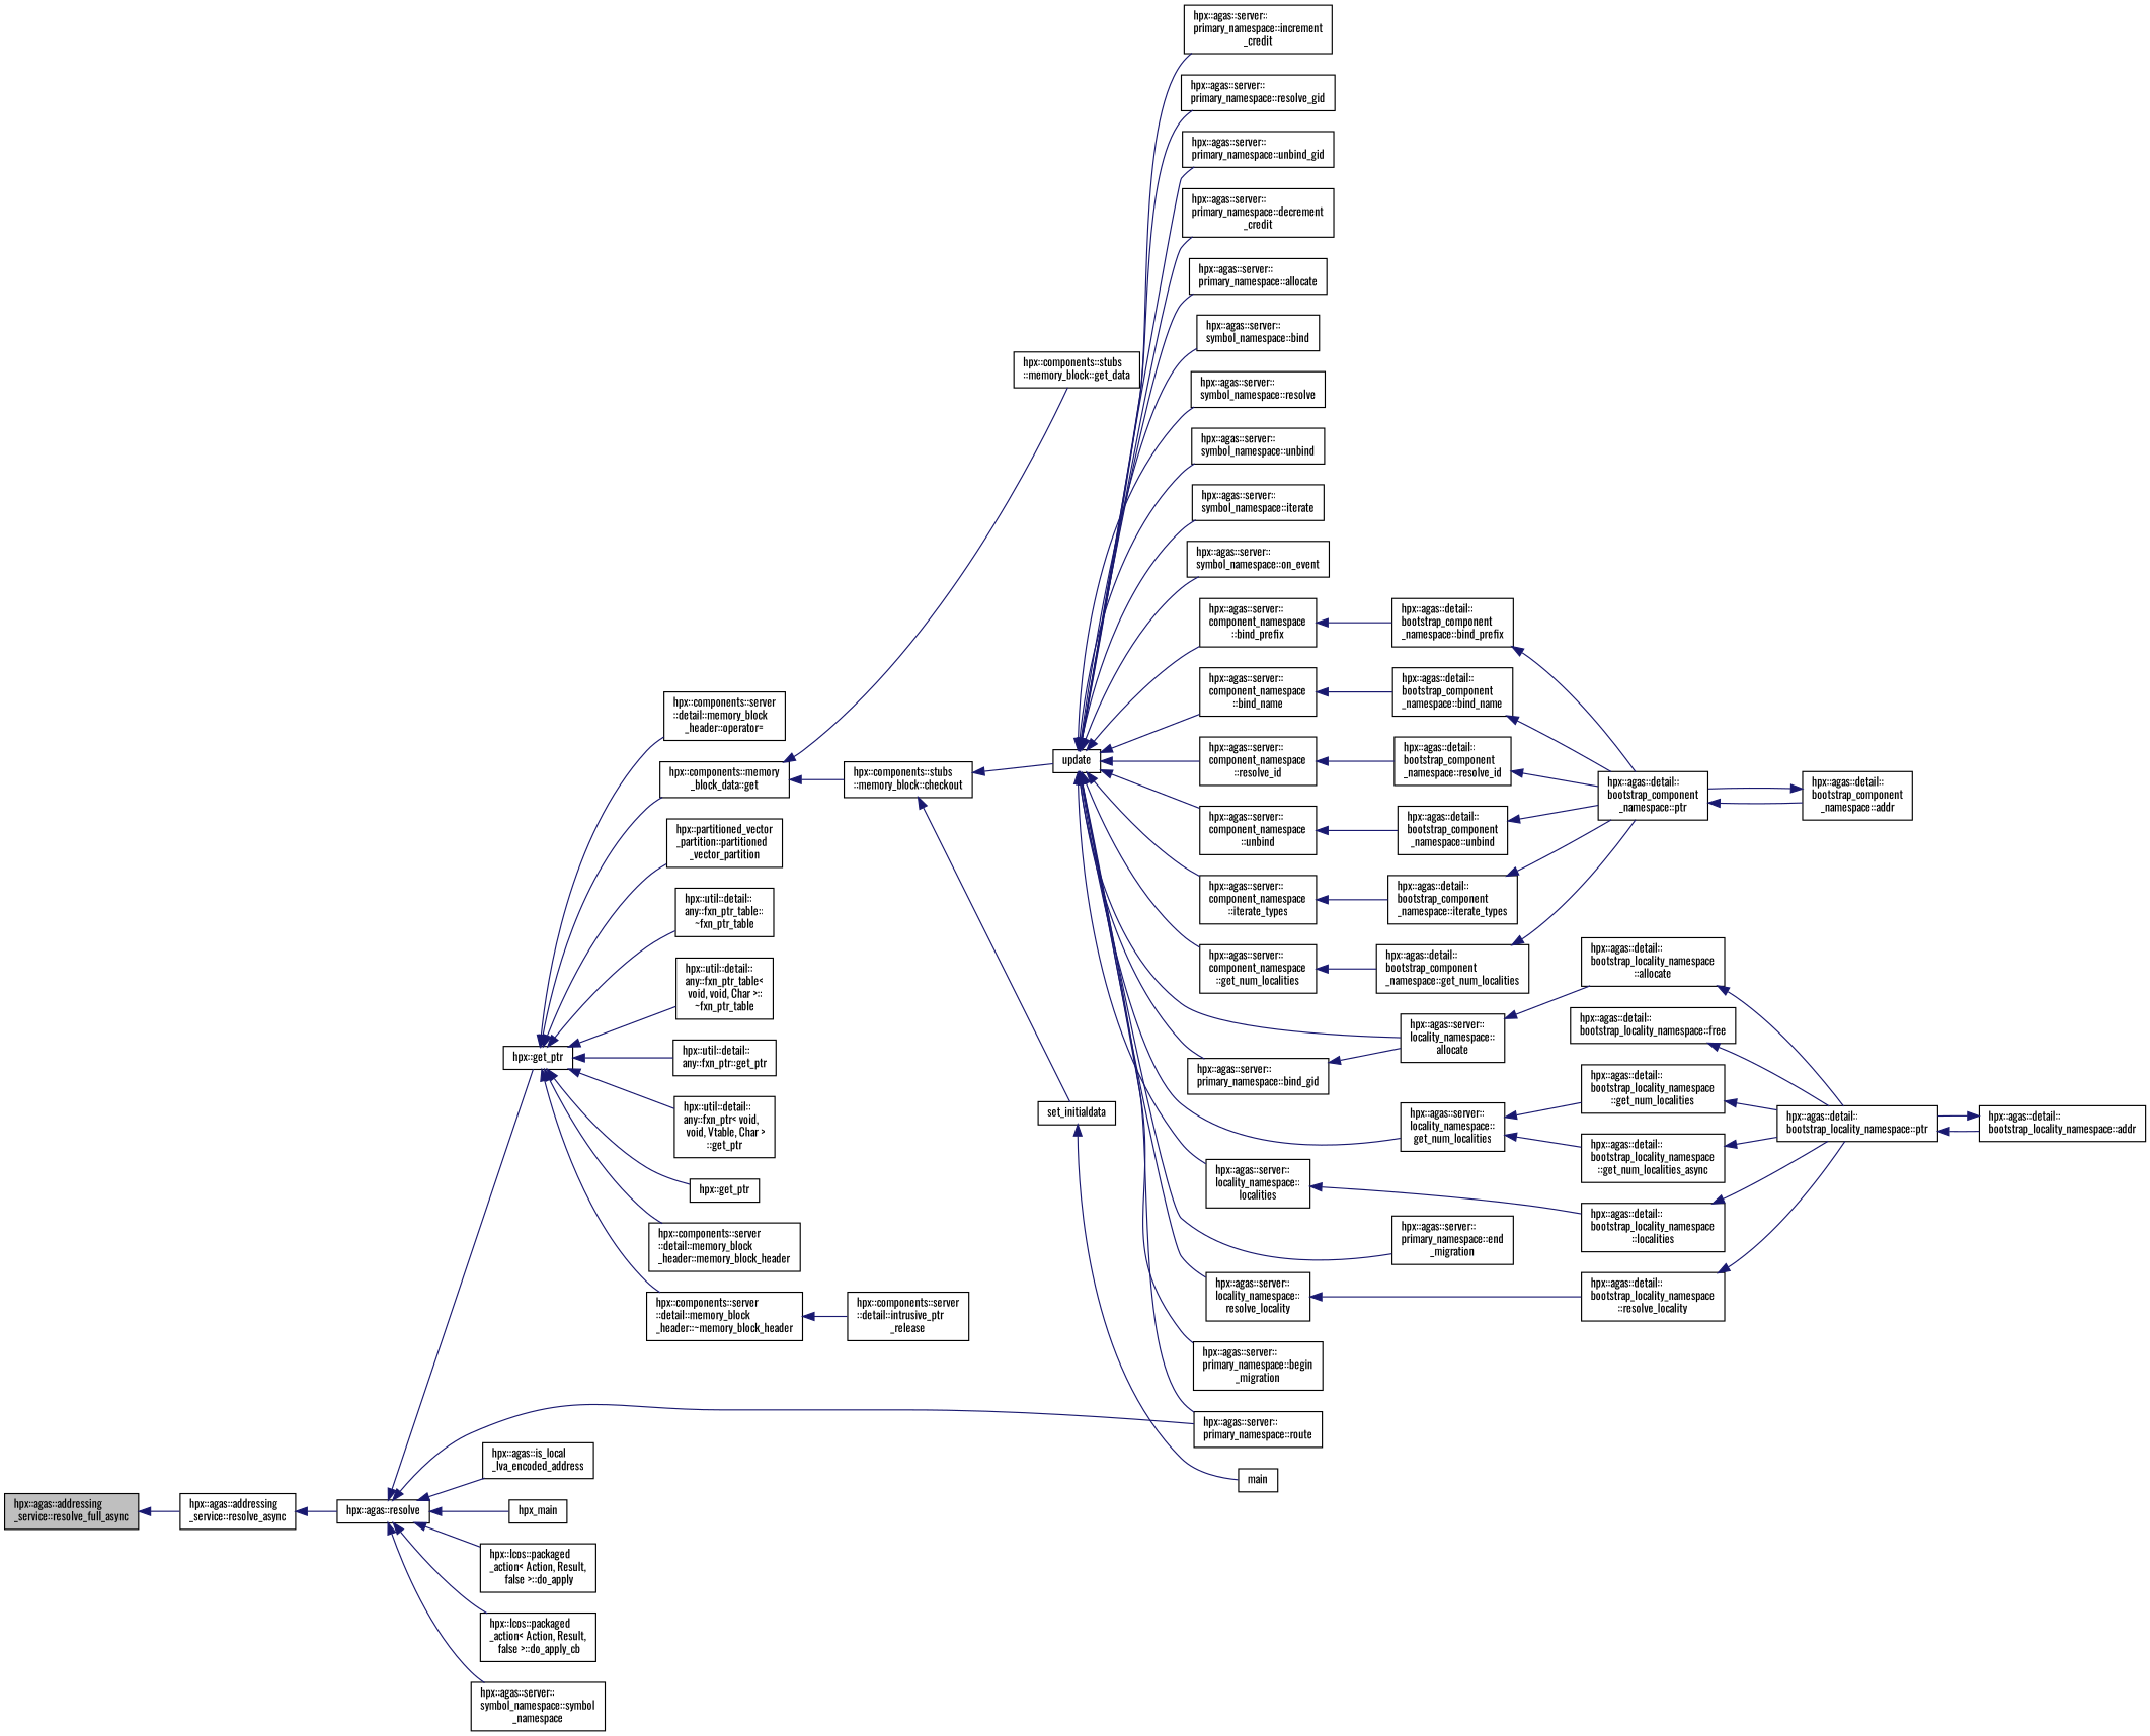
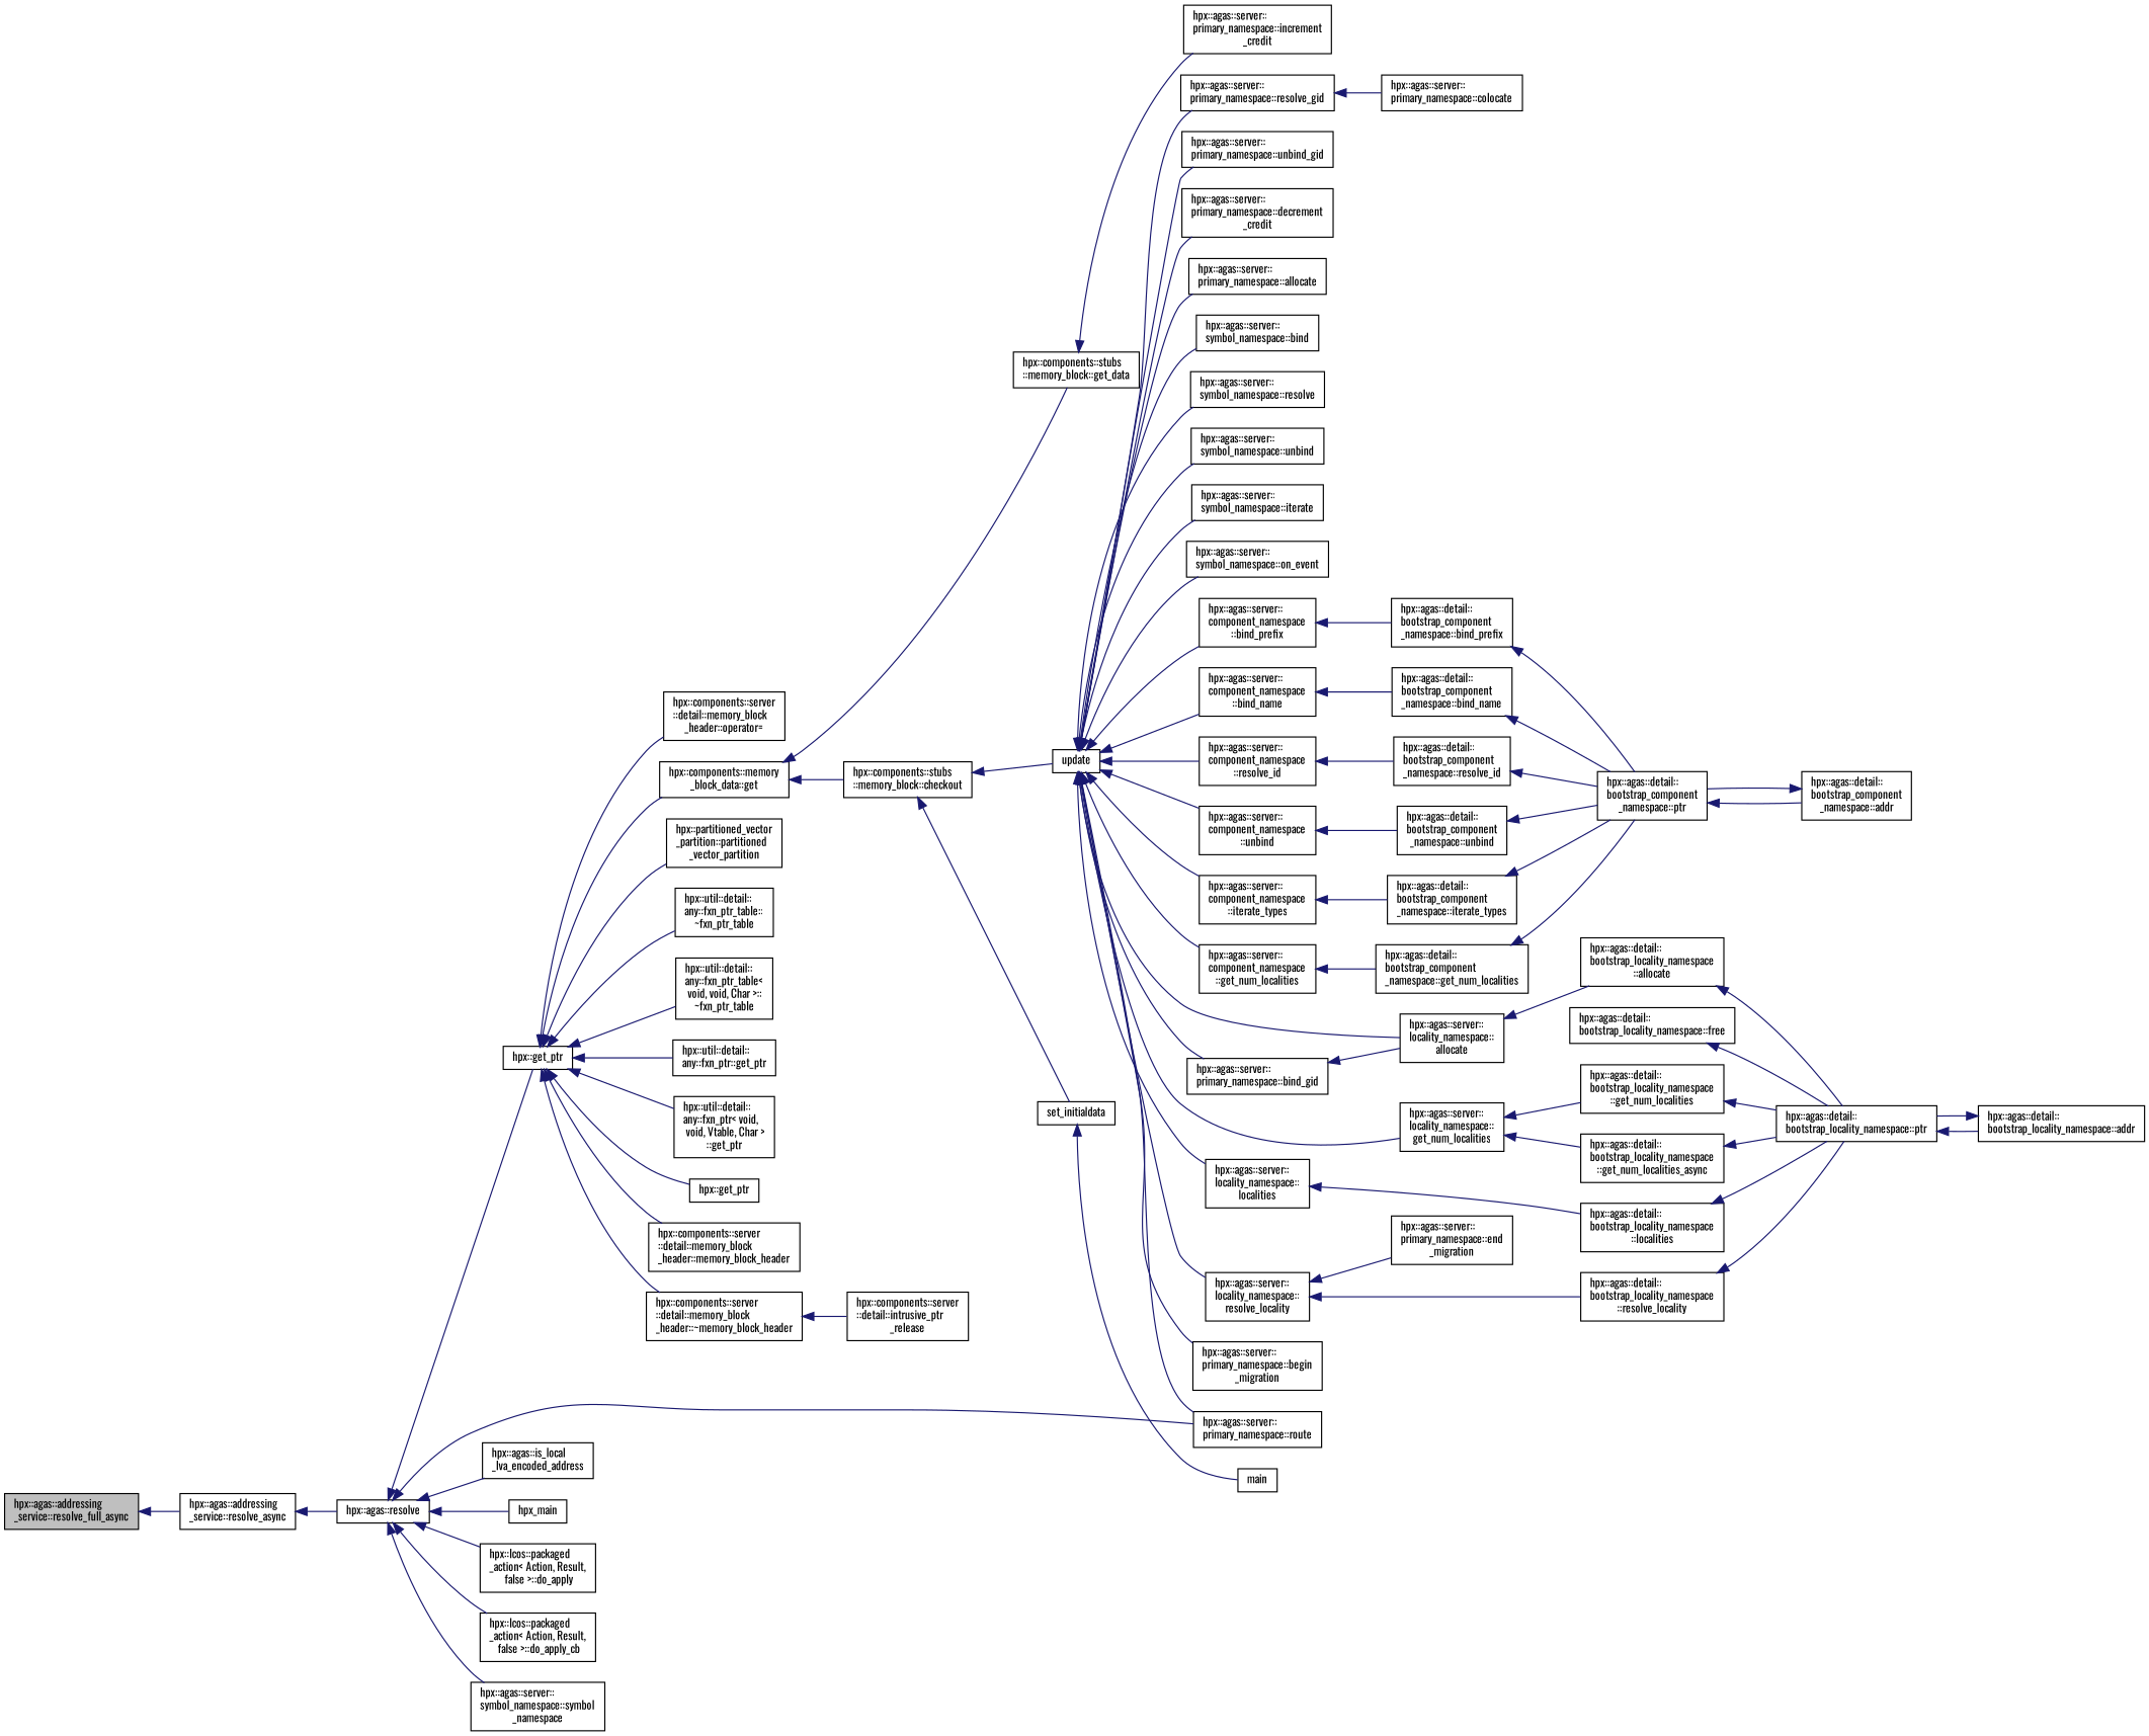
  digraph {
    fontname=Oswald
    rankdir=LR
    node [color=black fillcolor=white fontname=Oswald fontsize=10 shape=record style=filled]
    edge [color=midnightblue dir=back fontname=Oswald fontsize=10 labelfontname=Helvetica labelfontsize=10 style=solid]
    n1 [fillcolor=grey75 fontcolor=black height=0.2 label="hpx::agas::addressing\l_service::resolve_full_async" width=0.4]
    n2 [height=0.2 label="hpx::agas::addressing\l_service::resolve_async" width=0.4]
    n3 [height=0.2 label="hpx::agas::resolve" width=0.4]
    n4 [height=0.2 label="hpx::get_ptr" width=0.4]
    n5 [height=0.2 label="hpx::agas::server::\lprimary_namespace::route" width=0.4]
    n6 [height=0.2 label="hpx::agas::is_local\l_lva_encoded_address" width=0.4]
    n7 [height=0.2 label=hpx_main width=0.4]
    n8 [height=0.2 label="hpx::lcos::packaged\l_action\< Action, Result,\l false \>::do_apply" width=0.4]
    n9 [height=0.2 label="hpx::lcos::packaged\l_action\< Action, Result,\l false \>::do_apply_cb" width=0.4]
    n10 [height=0.2 label="hpx::agas::server::\lsymbol_namespace::symbol\l_namespace" width=0.4]
    n11 [height=0.2 label="hpx::util::detail::\lany::fxn_ptr_table::\l~fxn_ptr_table" width=0.4]
    n12 [height=0.2 label="hpx::util::detail::\lany::fxn_ptr_table\<\l void, void, Char \>::\l~fxn_ptr_table" width=0.4]
    n13 [height=0.2 label="hpx::util::detail::\lany::fxn_ptr::get_ptr" width=0.4]
    n14 [height=0.2 label="hpx::util::detail::\lany::fxn_ptr\< void,\l void, Vtable, Char \>\l::get_ptr" width=0.4]
    n15 [height=0.2 label="hpx::get_ptr" width=0.4]
    n16 [height=0.2 label="hpx::components::server\l::detail::memory_block\l_header::memory_block_header" width=0.4]
    n17 [height=0.2 label="hpx::components::server\l::detail::memory_block\l_header::~memory_block_header" width=0.4]
    n18 [height=0.2 label="hpx::components::server\l::detail::memory_block\l_header::operator=" width=0.4]
    n19 [height=0.2 label="hpx::components::memory\l_block_data::get" width=0.4]
    n20 [height=0.2 label="hpx::partitioned_vector\l_partition::partitioned\l_vector_partition" width=0.4]
    n21 [height=0.2 label="hpx::components::server\l::detail::intrusive_ptr\l_release" width=0.4]
    n22 [height=0.2 label="hpx::components::stubs\l::memory_block::get_data" width=0.4]
    n23 [height=0.2 label="hpx::components::stubs\l::memory_block::checkout" width=0.4]
    n24 [height=0.2 label=set_initialdata width=0.4]
    n25 [height=0.2 label=update width=0.4]
    n26 [height=0.2 label=main width=0.4]
    n27 [height=0.2 label="hpx::agas::server::\lcomponent_namespace\l::bind_prefix" width=0.4]
    n28 [height=0.2 label="hpx::agas::server::\lcomponent_namespace\l::bind_name" width=0.4]
    n29 [height=0.2 label="hpx::agas::server::\lcomponent_namespace\l::resolve_id" width=0.4]
    n30 [height=0.2 label="hpx::agas::server::\lcomponent_namespace\l::unbind" width=0.4]
    n31 [height=0.2 label="hpx::agas::server::\lcomponent_namespace\l::iterate_types" width=0.4]
    n32 [height=0.2 label="hpx::agas::server::\lcomponent_namespace\l::get_num_localities" width=0.4]
    n33 [height=0.2 label="hpx::agas::server::\llocality_namespace::\lallocate" width=0.4]
    n34 [height=0.2 label="hpx::agas::server::\llocality_namespace::\lresolve_locality" width=0.4]
    n35 [height=0.2 label="hpx::agas::server::\llocality_namespace::\llocalities" width=0.4]
    n36 [height=0.2 label="hpx::agas::server::\llocality_namespace::\lget_num_localities" width=0.4]
    n37 [height=0.2 label="hpx::agas::server::\lprimary_namespace::begin\l_migration" width=0.4]
    n38 [height=0.2 label="hpx::agas::server::\lprimary_namespace::end\l_migration" width=0.4]
    n39 [height=0.2 label="hpx::agas::server::\lprimary_namespace::bind_gid" width=0.4]
    n40 [height=0.2 label="hpx::agas::server::\lprimary_namespace::resolve_gid" width=0.4]
    n41 [height=0.2 label="hpx::agas::server::\lprimary_namespace::unbind_gid" width=0.4]
    n42 [height=0.2 label="hpx::agas::server::\lprimary_namespace::increment\l_credit" width=0.4]
    n43 [height=0.2 label="hpx::agas::server::\lprimary_namespace::decrement\l_credit" width=0.4]
    n44 [height=0.2 label="hpx::agas::server::\lprimary_namespace::allocate" width=0.4]
    n45 [height=0.2 label="hpx::agas::server::\lsymbol_namespace::bind" width=0.4]
    n46 [height=0.2 label="hpx::agas::server::\lsymbol_namespace::resolve" width=0.4]
    n47 [height=0.2 label="hpx::agas::server::\lsymbol_namespace::unbind" width=0.4]
    n48 [height=0.2 label="hpx::agas::server::\lsymbol_namespace::iterate" width=0.4]
    n49 [height=0.2 label="hpx::agas::server::\lsymbol_namespace::on_event" width=0.4]
    n50 [height=0.2 label="hpx::agas::detail::\lbootstrap_component\l_namespace::bind_prefix" width=0.4]
    n51 [height=0.2 label="hpx::agas::detail::\lbootstrap_component\l_namespace::bind_name" width=0.4]
    n52 [height=0.2 label="hpx::agas::detail::\lbootstrap_component\l_namespace::resolve_id" width=0.4]
    n53 [height=0.2 label="hpx::agas::detail::\lbootstrap_component\l_namespace::unbind" width=0.4]
    n54 [height=0.2 label="hpx::agas::detail::\lbootstrap_component\l_namespace::iterate_types" width=0.4]
    n55 [height=0.2 label="hpx::agas::detail::\lbootstrap_component\l_namespace::get_num_localities" width=0.4]
    n56 [height=0.2 label="hpx::agas::detail::\lbootstrap_locality_namespace\l::allocate" width=0.4]
    n57 [height=0.2 label="hpx::agas::detail::\lbootstrap_locality_namespace\l::resolve_locality" width=0.4]
    n58 [height=0.2 label="hpx::agas::detail::\lbootstrap_locality_namespace\l::localities" width=0.4]
    n59 [height=0.2 label="hpx::agas::detail::\lbootstrap_locality_namespace\l::get_num_localities" width=0.4]
    n60 [height=0.2 label="hpx::agas::detail::\lbootstrap_locality_namespace\l::get_num_localities_async" width=0.4]
+   n61 [height=0.2 label="hpx::agas::server::\lprimary_namespace::colocate" width=0.4]
    n62 [height=0.2 label="hpx::agas::detail::\lbootstrap_component\l_namespace::ptr" width=0.4]
    n63 [height=0.2 label="hpx::agas::detail::\lbootstrap_component\l_namespace::addr" width=0.4]
    n64 [height=0.2 label="hpx::agas::detail::\lbootstrap_locality_namespace::ptr" width=0.4]
    n65 [height=0.2 label="hpx::agas::detail::\lbootstrap_locality_namespace::addr" width=0.4]
    n66 [height=0.2 label="hpx::agas::detail::\lbootstrap_locality_namespace::free" width=0.4]
    n1 -> n2
    n2 -> n3
    n3 -> n4
    n3 -> n5
    n3 -> n6
    n3 -> n7
    n3 -> n8
    n3 -> n9
    n3 -> n10
    n4 -> n11
    n4 -> n12
    n4 -> n13
    n4 -> n14
    n4 -> n15
    n4 -> n16
    n4 -> n17
    n4 -> n18
    n4 -> n19
    n4 -> n20
    n17 -> n21
    n19 -> n22
    n19 -> n23
    n23 -> n24
    n23 -> n25
    n24 -> n26
    n25 -> n5
    n25 -> n27
    n25 -> n28
    n25 -> n29
    n25 -> n30
    n25 -> n31
    n25 -> n32
    n25 -> n33
    n25 -> n34
    n25 -> n35
    n25 -> n36
    n25 -> n37
-   n25 -> n38
+   n34 -> n38
    n25 -> n39
    n25 -> n40
    n25 -> n41
-   n25 -> n42
+   n22 -> n42
    n25 -> n43
    n25 -> n44
    n25 -> n45
    n25 -> n46
    n25 -> n47
    n25 -> n48
    n25 -> n49
    n27 -> n50
    n28 -> n51
    n29 -> n52
    n30 -> n53
    n31 -> n54
    n32 -> n55
    n33 -> n56
    n34 -> n57
    n35 -> n58
    n36 -> n59
    n36 -> n60
    n39 -> n33
+   n40 -> n61
    n50 -> n62
    n51 -> n62
    n52 -> n62
    n53 -> n62
    n54 -> n62
    n55 -> n62
    n56 -> n64
    n57 -> n64
    n58 -> n64
    n59 -> n64
    n60 -> n64
    n62 -> n63
    n63 -> n62
    n64 -> n65
    n65 -> n64
    n66 -> n64
  }
